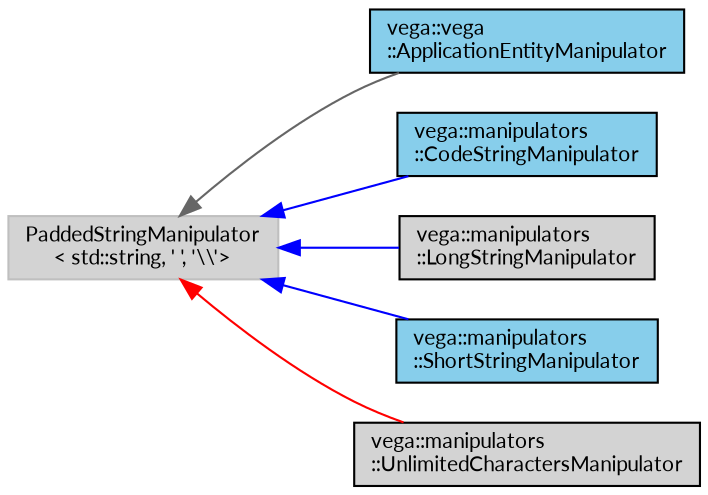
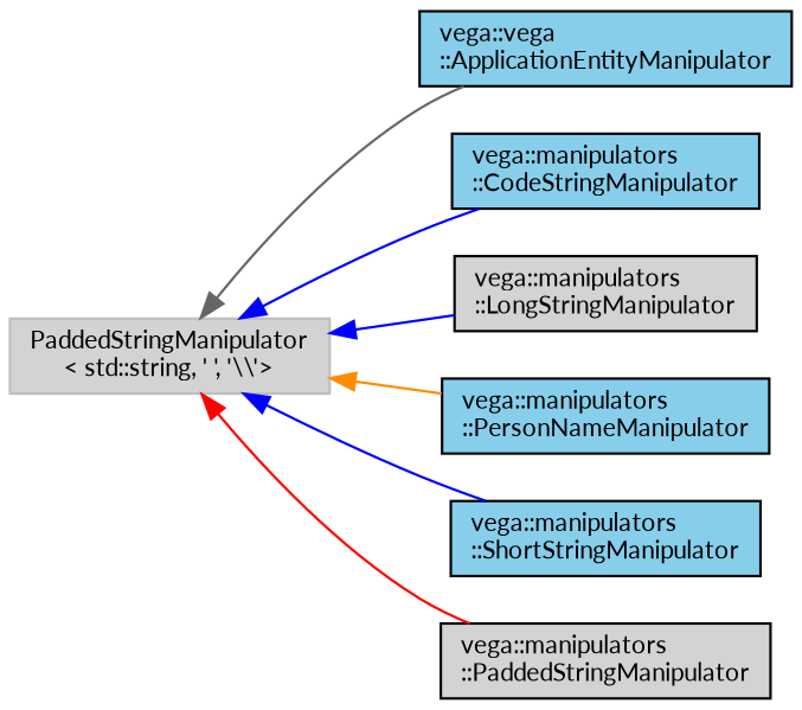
  digraph {
    fontname=Lato
    rankdir=LR
    node [color=black fillcolor=skyblue fontname=Lato fontsize=10 shape=record style=filled]
    edge [color=blue dir=back fontname=Lato fontsize=10 labelfontname=Helvetica labelfontsize=10 style=solid]
    n1 [color=grey75 fillcolor=lightgrey height=0.2 label="PaddedStringManipulator\l\< std::string, ' ', '\\\\'\>" width=0.4]
    n2 [height=0.2 label="vega::vega\l::ApplicationEntityManipulator" width=0.4]
    n3 [height=0.2 label="vega::manipulators\l::CodeStringManipulator" width=0.4]
    n4 [fillcolor=lightgrey height=0.2 label="vega::manipulators\l::LongStringManipulator" width=0.4]
+   n5 [height=0.2 label="vega::manipulators\l::PersonNameManipulator" width=0.4]
    n6 [height=0.2 label="vega::manipulators\l::ShortStringManipulator" width=0.4]
-   n7 [fillcolor=lightgrey height=0.2 label="vega::manipulators\l::UnlimitedCharactersManipulator" width=0.4]
+   n7 [fillcolor=lightgrey height=0.2 label="vega::manipulators\l::PaddedStringManipulator" width=0.4]
    n1 -> n2 [color=gray40]
    n1 -> n3
    n1 -> n4
+   n1 -> n5 [color=darkorange]
    n1 -> n6
    n1 -> n7 [color=red]
  }
